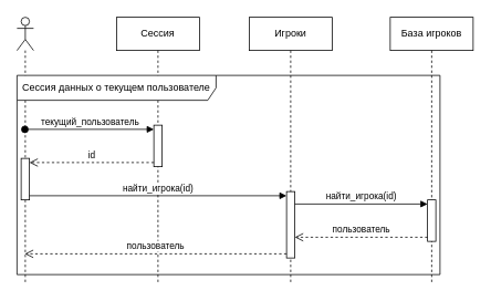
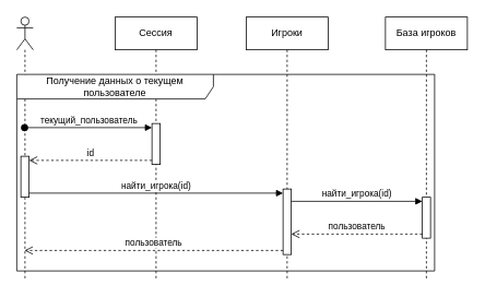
  <mxCell id="0" />
  <mxCell id="1" parent="0" />
  <mxCell id="2" value="Сессия" style="shape=umlLifeline;perimeter=lifelinePerimeter;whiteSpace=wrap;html=1;container=1;dropTarget=0;collapsible=0;recursiveResize=0;outlineConnect=0;portConstraint=eastwest;newEdgeStyle={&quot;curved&quot;:0,&quot;rounded&quot;:0};" vertex="1" parent="1"><mxGeometry x="140" y="20" width="100" height="320" as="geometry" /></mxCell>
  <mxCell id="3" value="" style="html=1;points=[[0,0,0,0,5],[0,1,0,0,-5],[1,0,0,0,5],[1,1,0,0,-5]];perimeter=orthogonalPerimeter;outlineConnect=0;targetShapes=umlLifeline;portConstraint=eastwest;newEdgeStyle={&quot;curved&quot;:0,&quot;rounded&quot;:0};" vertex="1" parent="2"><mxGeometry x="45" y="130" width="10" height="50" as="geometry" /></mxCell>
  <mxCell id="4" value="" style="shape=umlLifeline;perimeter=lifelinePerimeter;whiteSpace=wrap;html=1;container=1;dropTarget=0;collapsible=0;recursiveResize=0;outlineConnect=0;portConstraint=eastwest;newEdgeStyle={&quot;curved&quot;:0,&quot;rounded&quot;:0};participant=umlActor;" vertex="1" parent="1"><mxGeometry x="20" y="20" width="20" height="320" as="geometry" /></mxCell>
  <mxCell id="5" value="" style="html=1;points=[[0,0,0,0,5],[0,1,0,0,-5],[1,0,0,0,5],[1,1,0,0,-5]];perimeter=orthogonalPerimeter;outlineConnect=0;targetShapes=umlLifeline;portConstraint=eastwest;newEdgeStyle={&quot;curved&quot;:0,&quot;rounded&quot;:0};" vertex="1" parent="4"><mxGeometry x="5" y="170" width="10" height="50" as="geometry" /></mxCell>
  <mxCell id="6" value="База игроков" style="shape=umlLifeline;perimeter=lifelinePerimeter;whiteSpace=wrap;html=1;container=1;dropTarget=0;collapsible=0;recursiveResize=0;outlineConnect=0;portConstraint=eastwest;newEdgeStyle={&quot;curved&quot;:0,&quot;rounded&quot;:0};" vertex="1" parent="1"><mxGeometry x="470" y="20" width="100" height="320" as="geometry" /></mxCell>
  <mxCell id="7" value="" style="html=1;points=[[0,0,0,0,5],[0,1,0,0,-5],[1,0,0,0,5],[1,1,0,0,-5]];perimeter=orthogonalPerimeter;outlineConnect=0;targetShapes=umlLifeline;portConstraint=eastwest;newEdgeStyle={&quot;curved&quot;:0,&quot;rounded&quot;:0};" vertex="1" parent="6"><mxGeometry x="45" y="220" width="10" height="50" as="geometry" /></mxCell>
  <mxCell id="8" value="текущий_пользователь" style="html=1;verticalAlign=bottom;startArrow=oval;startFill=1;endArrow=block;startSize=8;curved=0;rounded=0;entryX=0;entryY=0;entryDx=0;entryDy=5;entryPerimeter=0;" edge="1" parent="1" source="4" target="3"><mxGeometry width="60" relative="1" as="geometry"><mxPoint x="70" y="100" as="sourcePoint" /><mxPoint x="130" y="100" as="targetPoint" /></mxGeometry></mxCell>
  <mxCell id="9" value="id" style="html=1;verticalAlign=bottom;endArrow=open;dashed=1;endSize=8;curved=0;rounded=0;exitX=0;exitY=1;exitDx=0;exitDy=-5;exitPerimeter=0;entryX=1;entryY=0;entryDx=0;entryDy=5;entryPerimeter=0;" edge="1" parent="1" source="3" target="5"><mxGeometry relative="1" as="geometry"><mxPoint x="140" y="210" as="sourcePoint" /><mxPoint x="30" y="195" as="targetPoint" /></mxGeometry></mxCell>
  <mxCell id="10" value="Игроки" style="shape=umlLifeline;perimeter=lifelinePerimeter;whiteSpace=wrap;html=1;container=1;dropTarget=0;collapsible=0;recursiveResize=0;outlineConnect=0;portConstraint=eastwest;newEdgeStyle={&quot;curved&quot;:0,&quot;rounded&quot;:0};" vertex="1" parent="1"><mxGeometry x="300" y="20" width="100" height="320" as="geometry" /></mxCell>
  <mxCell id="11" value="" style="html=1;points=[[0,0,0,0,5],[0,1,0,0,-5],[1,0,0,0,5],[1,1,0,0,-5]];perimeter=orthogonalPerimeter;outlineConnect=0;targetShapes=umlLifeline;portConstraint=eastwest;newEdgeStyle={&quot;curved&quot;:0,&quot;rounded&quot;:0};" vertex="1" parent="10"><mxGeometry x="45" y="210" width="10" height="80" as="geometry" /></mxCell>
  <mxCell id="12" value="найти_игрока(id)" style="html=1;verticalAlign=bottom;endArrow=block;curved=0;rounded=0;exitX=1;exitY=1;exitDx=0;exitDy=-5;exitPerimeter=0;entryX=0;entryY=0;entryDx=0;entryDy=5;entryPerimeter=0;" edge="1" parent="1" source="5" target="11"><mxGeometry width="80" relative="1" as="geometry"><mxPoint x="80" y="250" as="sourcePoint" /><mxPoint x="160" y="250" as="targetPoint" /></mxGeometry></mxCell>
  <mxCell id="13" value="найти_игрока(id)" style="html=1;verticalAlign=bottom;endArrow=block;curved=0;rounded=0;entryX=0;entryY=0;entryDx=0;entryDy=5;entryPerimeter=0;" edge="1" parent="1" source="11" target="7"><mxGeometry width="80" relative="1" as="geometry"><mxPoint x="400" y="240" as="sourcePoint" /><mxPoint x="480" y="240" as="targetPoint" /></mxGeometry></mxCell>
  <mxCell id="14" value="пользователь" style="html=1;verticalAlign=bottom;endArrow=open;dashed=1;endSize=8;curved=0;rounded=0;exitX=0;exitY=1;exitDx=0;exitDy=-5;exitPerimeter=0;" edge="1" parent="1" source="7" target="11"><mxGeometry relative="1" as="geometry"><mxPoint x="470" y="290" as="sourcePoint" /><mxPoint x="390" y="290" as="targetPoint" /></mxGeometry></mxCell>
  <mxCell id="15" value="пользователь" style="html=1;verticalAlign=bottom;endArrow=open;dashed=1;endSize=8;curved=0;rounded=0;exitX=0;exitY=1;exitDx=0;exitDy=-5;exitPerimeter=0;" edge="1" parent="1" source="11" target="4"><mxGeometry relative="1" as="geometry"><mxPoint x="220" y="310" as="sourcePoint" /><mxPoint x="140" y="310" as="targetPoint" /></mxGeometry></mxCell>
- <mxCell id="16" value="Сессия данных о текущем пользователе" style="shape=umlFrame;whiteSpace=wrap;html=1;pointerEvents=0;width=240;height=30;" vertex="1" parent="1"><mxGeometry x="20" y="90" width="510" height="240" as="geometry" /></mxCell>
+ <mxCell id="16" value="Получение данных о текущем пользователе" style="shape=umlFrame;whiteSpace=wrap;html=1;pointerEvents=0;width=240;height=30;" vertex="1" parent="1"><mxGeometry x="20" y="90" width="510" height="240" as="geometry" /></mxCell>
